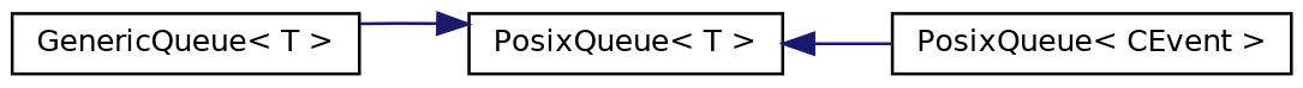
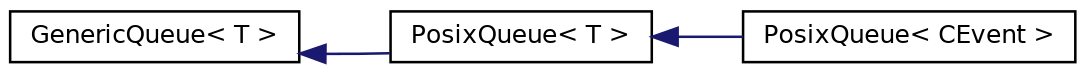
  digraph {
    rankdir=LR
    node [color=black fillcolor=white fontname=Helvetica fontsize=10 shape=record style=filled]
    edge [color=midnightblue dir=back fontname=Helvetica fontsize=10 labelfontname=Helvetica labelfontsize=10 style=solid]
    n1 [height=0.2 label="GenericQueue\< T \>" width=0.4]
    n2 [height=0.2 label="PosixQueue\< T \>" width=0.4]
    n3 [height=0.2 label="PosixQueue\< CEvent \>" width=0.4]
-   n2 -> n1
+   n1 -> n2
    n2 -> n3
  }
